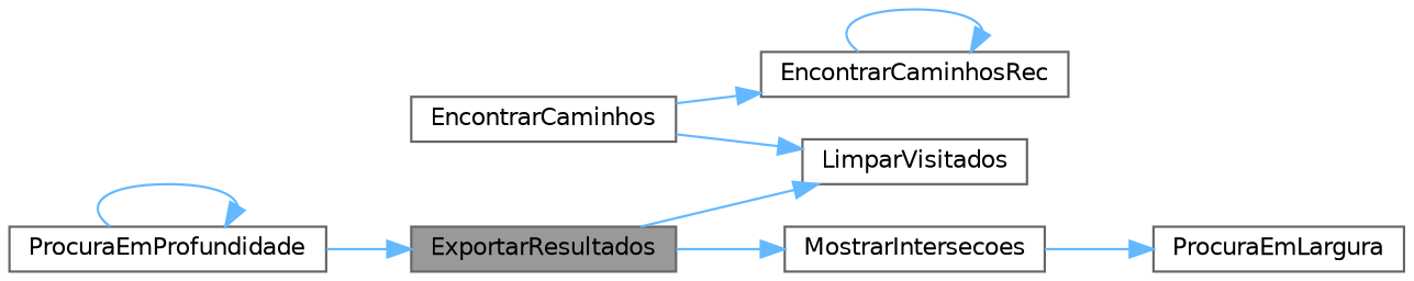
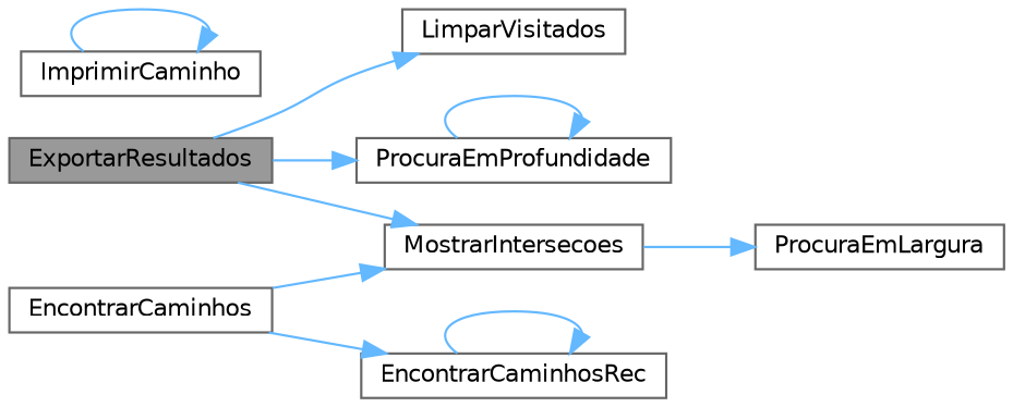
  digraph {
    rankdir=LR
    node [color=grey40 fillcolor=white fontname=Helvetica fontsize=10 shape=box style=filled]
    edge [color=steelblue1 fontname=Helvetica fontsize=10 labelfontname=Helvetica labelfontsize=10 style=solid]
    n1 [color=gray40 fillcolor=grey60 fontcolor=black height=0.2 label=ExportarResultados width=0.4]
    n2 [height=0.2 label=LimparVisitados width=0.4]
    n3 [height=0.2 label=MostrarIntersecoes width=0.4]
    n4 [height=0.2 label=ProcuraEmProfundidade width=0.4]
    n5 [height=0.2 label=EncontrarCaminhos width=0.4]
    n6 [height=0.2 label=EncontrarCaminhosRec width=0.4]
    n7 [height=0.2 label=ProcuraEmLargura width=0.4]
+   n8 [height=0.2 label=ImprimirCaminho width=0.4]
    n1 -> n2
    n1 -> n3
-   n4 -> n1
+   n1 -> n4
    n3 -> n7
    n4 -> n4
-   n5 -> n2
+   n5 -> n3
    n5 -> n6
    n6 -> n6
+   n8 -> n8
  }
